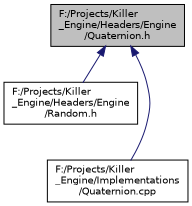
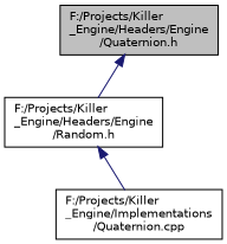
  digraph {
    node [color=black fillcolor=white fontname=Helvetica fontsize=10 shape=record style=filled]
    edge [color=midnightblue dir=back fontname=Helvetica fontsize=10 labelfontname=Helvetica labelfontsize=10 style=solid]
    n1 [fillcolor=grey75 fontcolor=black height=0.2 label="F:/Projects/Killer\l_Engine/Headers/Engine\l/Quaternion.h" width=0.4]
    n2 [height=0.2 label="F:/Projects/Killer\l_Engine/Headers/Engine\l/Random.h" width=0.4]
    n3 [height=0.2 label="F:/Projects/Killer\l_Engine/Implementations\l/Quaternion.cpp" width=0.4]
    n1 -> n2
-   n1 -> n3
+   n2 -> n3
  }
